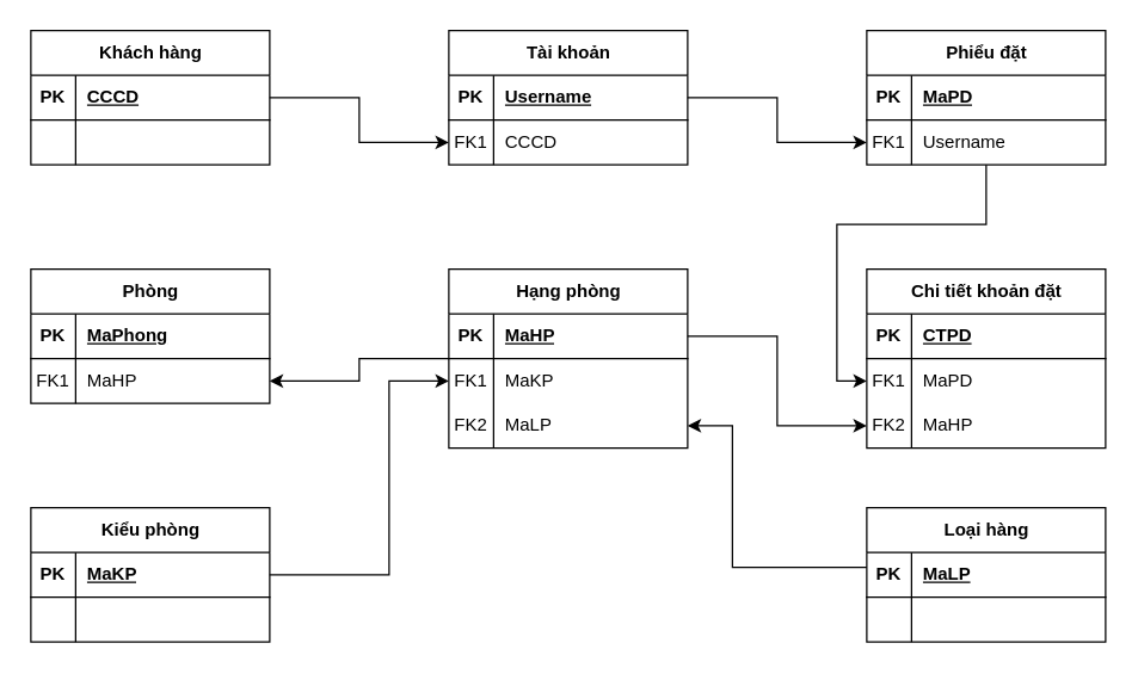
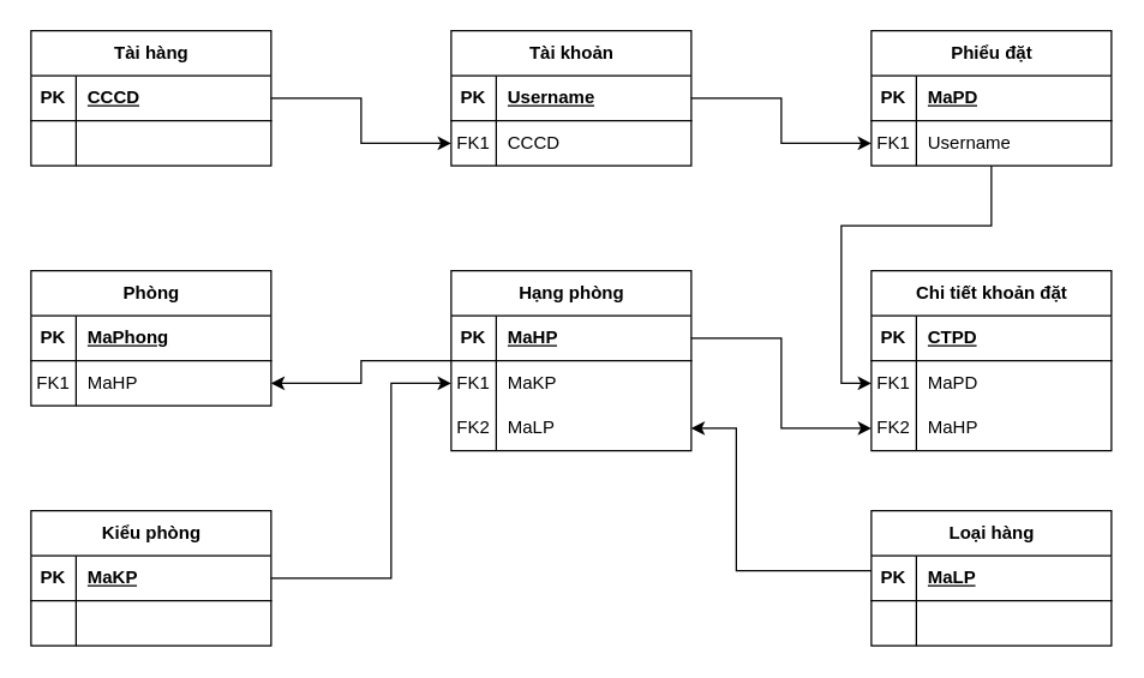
  <mxCell id="0" />
  <mxCell id="1" parent="0" />
- <mxCell id="2" value="Khách hàng" style="shape=table;startSize=30;container=1;collapsible=1;childLayout=tableLayout;fixedRows=1;rowLines=0;fontStyle=1;align=center;resizeLast=1;html=1;" vertex="1" parent="1"><mxGeometry x="20" y="20" width="160" height="90" as="geometry"><mxRectangle x="40" y="40" width="70" height="30" as="alternateBounds" /></mxGeometry></mxCell>
+ <mxCell id="2" value="Tài hàng" style="shape=table;startSize=30;container=1;collapsible=1;childLayout=tableLayout;fixedRows=1;rowLines=0;fontStyle=1;align=center;resizeLast=1;html=1;" vertex="1" parent="1"><mxGeometry x="20" y="20" width="160" height="90" as="geometry"><mxRectangle x="40" y="40" width="70" height="30" as="alternateBounds" /></mxGeometry></mxCell>
  <mxCell id="3" value="" style="shape=tableRow;horizontal=0;startSize=0;swimlaneHead=0;swimlaneBody=0;fillColor=none;collapsible=0;dropTarget=0;points=[[0,0.5],[1,0.5]];portConstraint=eastwest;top=0;left=0;right=0;bottom=1;" vertex="1" parent="2"><mxGeometry y="30" width="160" height="30" as="geometry" /></mxCell>
  <mxCell id="4" value="PK" style="shape=partialRectangle;connectable=0;fillColor=none;top=0;left=0;bottom=0;right=0;fontStyle=1;overflow=hidden;whiteSpace=wrap;html=1;" vertex="1" parent="3"><mxGeometry width="30" height="30" as="geometry"><mxRectangle width="30" height="30" as="alternateBounds" /></mxGeometry></mxCell>
  <mxCell id="5" value="CCCD" style="shape=partialRectangle;connectable=0;fillColor=none;top=0;left=0;bottom=0;right=0;align=left;spacingLeft=6;fontStyle=5;overflow=hidden;whiteSpace=wrap;html=1;" vertex="1" parent="3"><mxGeometry x="30" width="130" height="30" as="geometry"><mxRectangle width="130" height="30" as="alternateBounds" /></mxGeometry></mxCell>
  <mxCell id="6" value="" style="shape=tableRow;horizontal=0;startSize=0;swimlaneHead=0;swimlaneBody=0;fillColor=none;collapsible=0;dropTarget=0;points=[[0,0.5],[1,0.5]];portConstraint=eastwest;top=0;left=0;right=0;bottom=0;" vertex="1" parent="2"><mxGeometry y="60" width="160" height="30" as="geometry" /></mxCell>
  <mxCell id="7" value="" style="shape=partialRectangle;connectable=0;fillColor=none;top=0;left=0;bottom=0;right=0;editable=1;overflow=hidden;whiteSpace=wrap;html=1;" vertex="1" parent="6"><mxGeometry width="30" height="30" as="geometry"><mxRectangle width="30" height="30" as="alternateBounds" /></mxGeometry></mxCell>
  <mxCell id="8" value="" style="shape=partialRectangle;connectable=0;fillColor=none;top=0;left=0;bottom=0;right=0;align=left;spacingLeft=6;overflow=hidden;whiteSpace=wrap;html=1;" vertex="1" parent="6"><mxGeometry x="30" width="130" height="30" as="geometry"><mxRectangle width="130" height="30" as="alternateBounds" /></mxGeometry></mxCell>
  <mxCell id="9" style="edgeStyle=orthogonalEdgeStyle;rounded=0;orthogonalLoop=1;jettySize=auto;html=1;" edge="1" parent="1" source="10" target="50"><mxGeometry relative="1" as="geometry"><Array as="points"><mxPoint x="490" y="380" /><mxPoint x="490" y="285" /></Array></mxGeometry></mxCell>
  <mxCell id="10" value="Loại hàng" style="shape=table;startSize=30;container=1;collapsible=1;childLayout=tableLayout;fixedRows=1;rowLines=0;fontStyle=1;align=center;resizeLast=1;html=1;" vertex="1" parent="1"><mxGeometry x="580" y="340" width="160" height="90" as="geometry"><mxRectangle x="40" y="40" width="70" height="30" as="alternateBounds" /></mxGeometry></mxCell>
  <mxCell id="11" value="" style="shape=tableRow;horizontal=0;startSize=0;swimlaneHead=0;swimlaneBody=0;fillColor=none;collapsible=0;dropTarget=0;points=[[0,0.5],[1,0.5]];portConstraint=eastwest;top=0;left=0;right=0;bottom=1;" vertex="1" parent="10"><mxGeometry y="30" width="160" height="30" as="geometry" /></mxCell>
  <mxCell id="12" value="PK" style="shape=partialRectangle;connectable=0;fillColor=none;top=0;left=0;bottom=0;right=0;fontStyle=1;overflow=hidden;whiteSpace=wrap;html=1;" vertex="1" parent="11"><mxGeometry width="30" height="30" as="geometry"><mxRectangle width="30" height="30" as="alternateBounds" /></mxGeometry></mxCell>
  <mxCell id="13" value="MaLP" style="shape=partialRectangle;connectable=0;fillColor=none;top=0;left=0;bottom=0;right=0;align=left;spacingLeft=6;fontStyle=5;overflow=hidden;whiteSpace=wrap;html=1;" vertex="1" parent="11"><mxGeometry x="30" width="130" height="30" as="geometry"><mxRectangle width="130" height="30" as="alternateBounds" /></mxGeometry></mxCell>
  <mxCell id="14" value="" style="shape=tableRow;horizontal=0;startSize=0;swimlaneHead=0;swimlaneBody=0;fillColor=none;collapsible=0;dropTarget=0;points=[[0,0.5],[1,0.5]];portConstraint=eastwest;top=0;left=0;right=0;bottom=0;" vertex="1" parent="10"><mxGeometry y="60" width="160" height="30" as="geometry" /></mxCell>
  <mxCell id="15" value="" style="shape=partialRectangle;connectable=0;fillColor=none;top=0;left=0;bottom=0;right=0;editable=1;overflow=hidden;whiteSpace=wrap;html=1;" vertex="1" parent="14"><mxGeometry width="30" height="30" as="geometry"><mxRectangle width="30" height="30" as="alternateBounds" /></mxGeometry></mxCell>
  <mxCell id="16" value="" style="shape=partialRectangle;connectable=0;fillColor=none;top=0;left=0;bottom=0;right=0;align=left;spacingLeft=6;overflow=hidden;whiteSpace=wrap;html=1;" vertex="1" parent="14"><mxGeometry x="30" width="130" height="30" as="geometry"><mxRectangle width="130" height="30" as="alternateBounds" /></mxGeometry></mxCell>
  <mxCell id="17" style="edgeStyle=orthogonalEdgeStyle;rounded=0;orthogonalLoop=1;jettySize=auto;html=1;" edge="1" parent="1" source="18" target="47"><mxGeometry relative="1" as="geometry"><Array as="points"><mxPoint x="260" y="385" /><mxPoint x="260" y="255" /></Array></mxGeometry></mxCell>
  <mxCell id="18" value="Kiểu phòng" style="shape=table;startSize=30;container=1;collapsible=1;childLayout=tableLayout;fixedRows=1;rowLines=0;fontStyle=1;align=center;resizeLast=1;html=1;" vertex="1" parent="1"><mxGeometry x="20" y="340" width="160" height="90" as="geometry"><mxRectangle x="40" y="40" width="70" height="30" as="alternateBounds" /></mxGeometry></mxCell>
  <mxCell id="19" value="" style="shape=tableRow;horizontal=0;startSize=0;swimlaneHead=0;swimlaneBody=0;fillColor=none;collapsible=0;dropTarget=0;points=[[0,0.5],[1,0.5]];portConstraint=eastwest;top=0;left=0;right=0;bottom=1;" vertex="1" parent="18"><mxGeometry y="30" width="160" height="30" as="geometry" /></mxCell>
  <mxCell id="20" value="PK" style="shape=partialRectangle;connectable=0;fillColor=none;top=0;left=0;bottom=0;right=0;fontStyle=1;overflow=hidden;whiteSpace=wrap;html=1;" vertex="1" parent="19"><mxGeometry width="30" height="30" as="geometry"><mxRectangle width="30" height="30" as="alternateBounds" /></mxGeometry></mxCell>
  <mxCell id="21" value="MaKP" style="shape=partialRectangle;connectable=0;fillColor=none;top=0;left=0;bottom=0;right=0;align=left;spacingLeft=6;fontStyle=5;overflow=hidden;whiteSpace=wrap;html=1;" vertex="1" parent="19"><mxGeometry x="30" width="130" height="30" as="geometry"><mxRectangle width="130" height="30" as="alternateBounds" /></mxGeometry></mxCell>
  <mxCell id="22" value="" style="shape=tableRow;horizontal=0;startSize=0;swimlaneHead=0;swimlaneBody=0;fillColor=none;collapsible=0;dropTarget=0;points=[[0,0.5],[1,0.5]];portConstraint=eastwest;top=0;left=0;right=0;bottom=0;" vertex="1" parent="18"><mxGeometry y="60" width="160" height="30" as="geometry" /></mxCell>
  <mxCell id="23" value="" style="shape=partialRectangle;connectable=0;fillColor=none;top=0;left=0;bottom=0;right=0;editable=1;overflow=hidden;whiteSpace=wrap;html=1;" vertex="1" parent="22"><mxGeometry width="30" height="30" as="geometry"><mxRectangle width="30" height="30" as="alternateBounds" /></mxGeometry></mxCell>
  <mxCell id="24" value="" style="shape=partialRectangle;connectable=0;fillColor=none;top=0;left=0;bottom=0;right=0;align=left;spacingLeft=6;overflow=hidden;whiteSpace=wrap;html=1;" vertex="1" parent="22"><mxGeometry x="30" width="130" height="30" as="geometry"><mxRectangle width="130" height="30" as="alternateBounds" /></mxGeometry></mxCell>
  <mxCell id="25" value="Chi tiết khoản đặt" style="shape=table;startSize=30;container=1;collapsible=1;childLayout=tableLayout;fixedRows=1;rowLines=0;fontStyle=1;align=center;resizeLast=1;html=1;" vertex="1" parent="1"><mxGeometry x="580" y="180" width="160" height="120" as="geometry"><mxRectangle x="40" y="40" width="70" height="30" as="alternateBounds" /></mxGeometry></mxCell>
  <mxCell id="26" value="" style="shape=tableRow;horizontal=0;startSize=0;swimlaneHead=0;swimlaneBody=0;fillColor=none;collapsible=0;dropTarget=0;points=[[0,0.5],[1,0.5]];portConstraint=eastwest;top=0;left=0;right=0;bottom=1;" vertex="1" parent="25"><mxGeometry y="30" width="160" height="30" as="geometry" /></mxCell>
  <mxCell id="27" value="PK" style="shape=partialRectangle;connectable=0;fillColor=none;top=0;left=0;bottom=0;right=0;fontStyle=1;overflow=hidden;whiteSpace=wrap;html=1;" vertex="1" parent="26"><mxGeometry width="30" height="30" as="geometry"><mxRectangle width="30" height="30" as="alternateBounds" /></mxGeometry></mxCell>
  <mxCell id="28" value="CTPD" style="shape=partialRectangle;connectable=0;fillColor=none;top=0;left=0;bottom=0;right=0;align=left;spacingLeft=6;fontStyle=5;overflow=hidden;whiteSpace=wrap;html=1;" vertex="1" parent="26"><mxGeometry x="30" width="130" height="30" as="geometry"><mxRectangle width="130" height="30" as="alternateBounds" /></mxGeometry></mxCell>
  <mxCell id="29" value="" style="shape=tableRow;horizontal=0;startSize=0;swimlaneHead=0;swimlaneBody=0;fillColor=none;collapsible=0;dropTarget=0;points=[[0,0.5],[1,0.5]];portConstraint=eastwest;top=0;left=0;right=0;bottom=0;" vertex="1" parent="25"><mxGeometry y="60" width="160" height="30" as="geometry" /></mxCell>
  <mxCell id="30" value="FK1" style="shape=partialRectangle;connectable=0;fillColor=none;top=0;left=0;bottom=0;right=0;editable=1;overflow=hidden;whiteSpace=wrap;html=1;" vertex="1" parent="29"><mxGeometry width="30" height="30" as="geometry"><mxRectangle width="30" height="30" as="alternateBounds" /></mxGeometry></mxCell>
  <mxCell id="31" value="MaPD" style="shape=partialRectangle;connectable=0;fillColor=none;top=0;left=0;bottom=0;right=0;align=left;spacingLeft=6;overflow=hidden;whiteSpace=wrap;html=1;" vertex="1" parent="29"><mxGeometry x="30" width="130" height="30" as="geometry"><mxRectangle width="130" height="30" as="alternateBounds" /></mxGeometry></mxCell>
  <mxCell id="32" value="" style="shape=tableRow;horizontal=0;startSize=0;swimlaneHead=0;swimlaneBody=0;fillColor=none;collapsible=0;dropTarget=0;points=[[0,0.5],[1,0.5]];portConstraint=eastwest;top=0;left=0;right=0;bottom=0;" vertex="1" parent="25"><mxGeometry y="90" width="160" height="30" as="geometry" /></mxCell>
  <mxCell id="33" value="FK2" style="shape=partialRectangle;connectable=0;fillColor=none;top=0;left=0;bottom=0;right=0;editable=1;overflow=hidden;whiteSpace=wrap;html=1;" vertex="1" parent="32"><mxGeometry width="30" height="30" as="geometry"><mxRectangle width="30" height="30" as="alternateBounds" /></mxGeometry></mxCell>
  <mxCell id="34" value="MaHP" style="shape=partialRectangle;connectable=0;fillColor=none;top=0;left=0;bottom=0;right=0;align=left;spacingLeft=6;overflow=hidden;whiteSpace=wrap;html=1;" vertex="1" parent="32"><mxGeometry x="30" width="130" height="30" as="geometry"><mxRectangle width="130" height="30" as="alternateBounds" /></mxGeometry></mxCell>
  <mxCell id="35" value="Phòng" style="shape=table;startSize=30;container=1;collapsible=1;childLayout=tableLayout;fixedRows=1;rowLines=0;fontStyle=1;align=center;resizeLast=1;html=1;" vertex="1" parent="1"><mxGeometry x="20" y="180" width="160" height="90" as="geometry"><mxRectangle x="40" y="40" width="70" height="30" as="alternateBounds" /></mxGeometry></mxCell>
  <mxCell id="36" value="" style="shape=tableRow;horizontal=0;startSize=0;swimlaneHead=0;swimlaneBody=0;fillColor=none;collapsible=0;dropTarget=0;points=[[0,0.5],[1,0.5]];portConstraint=eastwest;top=0;left=0;right=0;bottom=1;" vertex="1" parent="35"><mxGeometry y="30" width="160" height="30" as="geometry" /></mxCell>
  <mxCell id="37" value="PK" style="shape=partialRectangle;connectable=0;fillColor=none;top=0;left=0;bottom=0;right=0;fontStyle=1;overflow=hidden;whiteSpace=wrap;html=1;" vertex="1" parent="36"><mxGeometry width="30" height="30" as="geometry"><mxRectangle width="30" height="30" as="alternateBounds" /></mxGeometry></mxCell>
  <mxCell id="38" value="MaPhong" style="shape=partialRectangle;connectable=0;fillColor=none;top=0;left=0;bottom=0;right=0;align=left;spacingLeft=6;fontStyle=5;overflow=hidden;whiteSpace=wrap;html=1;" vertex="1" parent="36"><mxGeometry x="30" width="130" height="30" as="geometry"><mxRectangle width="130" height="30" as="alternateBounds" /></mxGeometry></mxCell>
  <mxCell id="39" value="" style="shape=tableRow;horizontal=0;startSize=0;swimlaneHead=0;swimlaneBody=0;fillColor=none;collapsible=0;dropTarget=0;points=[[0,0.5],[1,0.5]];portConstraint=eastwest;top=0;left=0;right=0;bottom=0;" vertex="1" parent="35"><mxGeometry y="60" width="160" height="30" as="geometry" /></mxCell>
  <mxCell id="40" value="FK1" style="shape=partialRectangle;connectable=0;fillColor=none;top=0;left=0;bottom=0;right=0;editable=1;overflow=hidden;whiteSpace=wrap;html=1;" vertex="1" parent="39"><mxGeometry width="30" height="30" as="geometry"><mxRectangle width="30" height="30" as="alternateBounds" /></mxGeometry></mxCell>
  <mxCell id="41" value="MaHP" style="shape=partialRectangle;connectable=0;fillColor=none;top=0;left=0;bottom=0;right=0;align=left;spacingLeft=6;overflow=hidden;whiteSpace=wrap;html=1;" vertex="1" parent="39"><mxGeometry x="30" width="130" height="30" as="geometry"><mxRectangle width="130" height="30" as="alternateBounds" /></mxGeometry></mxCell>
  <mxCell id="42" style="edgeStyle=orthogonalEdgeStyle;rounded=0;orthogonalLoop=1;jettySize=auto;html=1;" edge="1" parent="1" source="43" target="39"><mxGeometry relative="1" as="geometry" /></mxCell>
  <mxCell id="43" value="Hạng phòng" style="shape=table;startSize=30;container=1;collapsible=1;childLayout=tableLayout;fixedRows=1;rowLines=0;fontStyle=1;align=center;resizeLast=1;html=1;" vertex="1" parent="1"><mxGeometry x="300" y="180" width="160" height="120" as="geometry"><mxRectangle x="40" y="40" width="70" height="30" as="alternateBounds" /></mxGeometry></mxCell>
  <mxCell id="44" value="" style="shape=tableRow;horizontal=0;startSize=0;swimlaneHead=0;swimlaneBody=0;fillColor=none;collapsible=0;dropTarget=0;points=[[0,0.5],[1,0.5]];portConstraint=eastwest;top=0;left=0;right=0;bottom=1;" vertex="1" parent="43"><mxGeometry y="30" width="160" height="30" as="geometry" /></mxCell>
  <mxCell id="45" value="PK" style="shape=partialRectangle;connectable=0;fillColor=none;top=0;left=0;bottom=0;right=0;fontStyle=1;overflow=hidden;whiteSpace=wrap;html=1;" vertex="1" parent="44"><mxGeometry width="30" height="30" as="geometry"><mxRectangle width="30" height="30" as="alternateBounds" /></mxGeometry></mxCell>
  <mxCell id="46" value="MaHP" style="shape=partialRectangle;connectable=0;fillColor=none;top=0;left=0;bottom=0;right=0;align=left;spacingLeft=6;fontStyle=5;overflow=hidden;whiteSpace=wrap;html=1;" vertex="1" parent="44"><mxGeometry x="30" width="130" height="30" as="geometry"><mxRectangle width="130" height="30" as="alternateBounds" /></mxGeometry></mxCell>
  <mxCell id="47" value="" style="shape=tableRow;horizontal=0;startSize=0;swimlaneHead=0;swimlaneBody=0;fillColor=none;collapsible=0;dropTarget=0;points=[[0,0.5],[1,0.5]];portConstraint=eastwest;top=0;left=0;right=0;bottom=0;" vertex="1" parent="43"><mxGeometry y="60" width="160" height="30" as="geometry" /></mxCell>
  <mxCell id="48" value="FK1" style="shape=partialRectangle;connectable=0;fillColor=none;top=0;left=0;bottom=0;right=0;editable=1;overflow=hidden;whiteSpace=wrap;html=1;" vertex="1" parent="47"><mxGeometry width="30" height="30" as="geometry"><mxRectangle width="30" height="30" as="alternateBounds" /></mxGeometry></mxCell>
  <mxCell id="49" value="MaKP" style="shape=partialRectangle;connectable=0;fillColor=none;top=0;left=0;bottom=0;right=0;align=left;spacingLeft=6;overflow=hidden;whiteSpace=wrap;html=1;" vertex="1" parent="47"><mxGeometry x="30" width="130" height="30" as="geometry"><mxRectangle width="130" height="30" as="alternateBounds" /></mxGeometry></mxCell>
  <mxCell id="50" value="" style="shape=tableRow;horizontal=0;startSize=0;swimlaneHead=0;swimlaneBody=0;fillColor=none;collapsible=0;dropTarget=0;points=[[0,0.5],[1,0.5]];portConstraint=eastwest;top=0;left=0;right=0;bottom=0;" vertex="1" parent="43"><mxGeometry y="90" width="160" height="30" as="geometry" /></mxCell>
  <mxCell id="51" value="FK2" style="shape=partialRectangle;connectable=0;fillColor=none;top=0;left=0;bottom=0;right=0;editable=1;overflow=hidden;whiteSpace=wrap;html=1;" vertex="1" parent="50"><mxGeometry width="30" height="30" as="geometry"><mxRectangle width="30" height="30" as="alternateBounds" /></mxGeometry></mxCell>
  <mxCell id="52" value="MaLP" style="shape=partialRectangle;connectable=0;fillColor=none;top=0;left=0;bottom=0;right=0;align=left;spacingLeft=6;overflow=hidden;whiteSpace=wrap;html=1;" vertex="1" parent="50"><mxGeometry x="30" width="130" height="30" as="geometry"><mxRectangle width="130" height="30" as="alternateBounds" /></mxGeometry></mxCell>
  <mxCell id="53" style="edgeStyle=orthogonalEdgeStyle;rounded=0;orthogonalLoop=1;jettySize=auto;html=1;" edge="1" parent="1" source="54" target="29"><mxGeometry relative="1" as="geometry"><Array as="points"><mxPoint x="660" y="150" /><mxPoint x="560" y="150" /><mxPoint x="560" y="255" /></Array></mxGeometry></mxCell>
  <mxCell id="54" value="Phiểu đặt" style="shape=table;startSize=30;container=1;collapsible=1;childLayout=tableLayout;fixedRows=1;rowLines=0;fontStyle=1;align=center;resizeLast=1;html=1;" vertex="1" parent="1"><mxGeometry x="580" y="20" width="160" height="90" as="geometry"><mxRectangle x="40" y="40" width="70" height="30" as="alternateBounds" /></mxGeometry></mxCell>
  <mxCell id="55" value="" style="shape=tableRow;horizontal=0;startSize=0;swimlaneHead=0;swimlaneBody=0;fillColor=none;collapsible=0;dropTarget=0;points=[[0,0.5],[1,0.5]];portConstraint=eastwest;top=0;left=0;right=0;bottom=1;" vertex="1" parent="54"><mxGeometry y="30" width="160" height="30" as="geometry" /></mxCell>
  <mxCell id="56" value="PK" style="shape=partialRectangle;connectable=0;fillColor=none;top=0;left=0;bottom=0;right=0;fontStyle=1;overflow=hidden;whiteSpace=wrap;html=1;" vertex="1" parent="55"><mxGeometry width="30" height="30" as="geometry"><mxRectangle width="30" height="30" as="alternateBounds" /></mxGeometry></mxCell>
  <mxCell id="57" value="MaPD" style="shape=partialRectangle;connectable=0;fillColor=none;top=0;left=0;bottom=0;right=0;align=left;spacingLeft=6;fontStyle=5;overflow=hidden;whiteSpace=wrap;html=1;" vertex="1" parent="55"><mxGeometry x="30" width="130" height="30" as="geometry"><mxRectangle width="130" height="30" as="alternateBounds" /></mxGeometry></mxCell>
  <mxCell id="58" value="" style="shape=tableRow;horizontal=0;startSize=0;swimlaneHead=0;swimlaneBody=0;fillColor=none;collapsible=0;dropTarget=0;points=[[0,0.5],[1,0.5]];portConstraint=eastwest;top=0;left=0;right=0;bottom=0;" vertex="1" parent="54"><mxGeometry y="60" width="160" height="30" as="geometry" /></mxCell>
  <mxCell id="59" value="FK1" style="shape=partialRectangle;connectable=0;fillColor=none;top=0;left=0;bottom=0;right=0;editable=1;overflow=hidden;whiteSpace=wrap;html=1;" vertex="1" parent="58"><mxGeometry width="30" height="30" as="geometry"><mxRectangle width="30" height="30" as="alternateBounds" /></mxGeometry></mxCell>
  <mxCell id="60" value="Username" style="shape=partialRectangle;connectable=0;fillColor=none;top=0;left=0;bottom=0;right=0;align=left;spacingLeft=6;overflow=hidden;whiteSpace=wrap;html=1;" vertex="1" parent="58"><mxGeometry x="30" width="130" height="30" as="geometry"><mxRectangle width="130" height="30" as="alternateBounds" /></mxGeometry></mxCell>
  <mxCell id="61" value="Tài khoản" style="shape=table;startSize=30;container=1;collapsible=1;childLayout=tableLayout;fixedRows=1;rowLines=0;fontStyle=1;align=center;resizeLast=1;html=1;" vertex="1" parent="1"><mxGeometry x="300" y="20" width="160" height="90" as="geometry"><mxRectangle x="40" y="40" width="70" height="30" as="alternateBounds" /></mxGeometry></mxCell>
  <mxCell id="62" value="" style="shape=tableRow;horizontal=0;startSize=0;swimlaneHead=0;swimlaneBody=0;fillColor=none;collapsible=0;dropTarget=0;points=[[0,0.5],[1,0.5]];portConstraint=eastwest;top=0;left=0;right=0;bottom=1;" vertex="1" parent="61"><mxGeometry y="30" width="160" height="30" as="geometry" /></mxCell>
  <mxCell id="63" value="PK" style="shape=partialRectangle;connectable=0;fillColor=none;top=0;left=0;bottom=0;right=0;fontStyle=1;overflow=hidden;whiteSpace=wrap;html=1;" vertex="1" parent="62"><mxGeometry width="30" height="30" as="geometry"><mxRectangle width="30" height="30" as="alternateBounds" /></mxGeometry></mxCell>
  <mxCell id="64" value="Username" style="shape=partialRectangle;connectable=0;fillColor=none;top=0;left=0;bottom=0;right=0;align=left;spacingLeft=6;fontStyle=5;overflow=hidden;whiteSpace=wrap;html=1;" vertex="1" parent="62"><mxGeometry x="30" width="130" height="30" as="geometry"><mxRectangle width="130" height="30" as="alternateBounds" /></mxGeometry></mxCell>
  <mxCell id="65" value="" style="shape=tableRow;horizontal=0;startSize=0;swimlaneHead=0;swimlaneBody=0;fillColor=none;collapsible=0;dropTarget=0;points=[[0,0.5],[1,0.5]];portConstraint=eastwest;top=0;left=0;right=0;bottom=0;" vertex="1" parent="61"><mxGeometry y="60" width="160" height="30" as="geometry" /></mxCell>
  <mxCell id="66" value="FK1" style="shape=partialRectangle;connectable=0;fillColor=none;top=0;left=0;bottom=0;right=0;editable=1;overflow=hidden;whiteSpace=wrap;html=1;" vertex="1" parent="65"><mxGeometry width="30" height="30" as="geometry"><mxRectangle width="30" height="30" as="alternateBounds" /></mxGeometry></mxCell>
  <mxCell id="67" value="CCCD" style="shape=partialRectangle;connectable=0;fillColor=none;top=0;left=0;bottom=0;right=0;align=left;spacingLeft=6;overflow=hidden;whiteSpace=wrap;html=1;" vertex="1" parent="65"><mxGeometry x="30" width="130" height="30" as="geometry"><mxRectangle width="130" height="30" as="alternateBounds" /></mxGeometry></mxCell>
  <mxCell id="68" style="edgeStyle=orthogonalEdgeStyle;rounded=0;orthogonalLoop=1;jettySize=auto;html=1;entryX=0;entryY=0.5;entryDx=0;entryDy=0;" edge="1" parent="1" source="3" target="65"><mxGeometry relative="1" as="geometry" /></mxCell>
  <mxCell id="69" style="edgeStyle=orthogonalEdgeStyle;rounded=0;orthogonalLoop=1;jettySize=auto;html=1;" edge="1" parent="1" source="62" target="58"><mxGeometry relative="1" as="geometry" /></mxCell>
  <mxCell id="70" style="edgeStyle=orthogonalEdgeStyle;rounded=0;orthogonalLoop=1;jettySize=auto;html=1;entryX=0;entryY=0.5;entryDx=0;entryDy=0;" edge="1" parent="1" source="44" target="32"><mxGeometry relative="1" as="geometry" /></mxCell>
